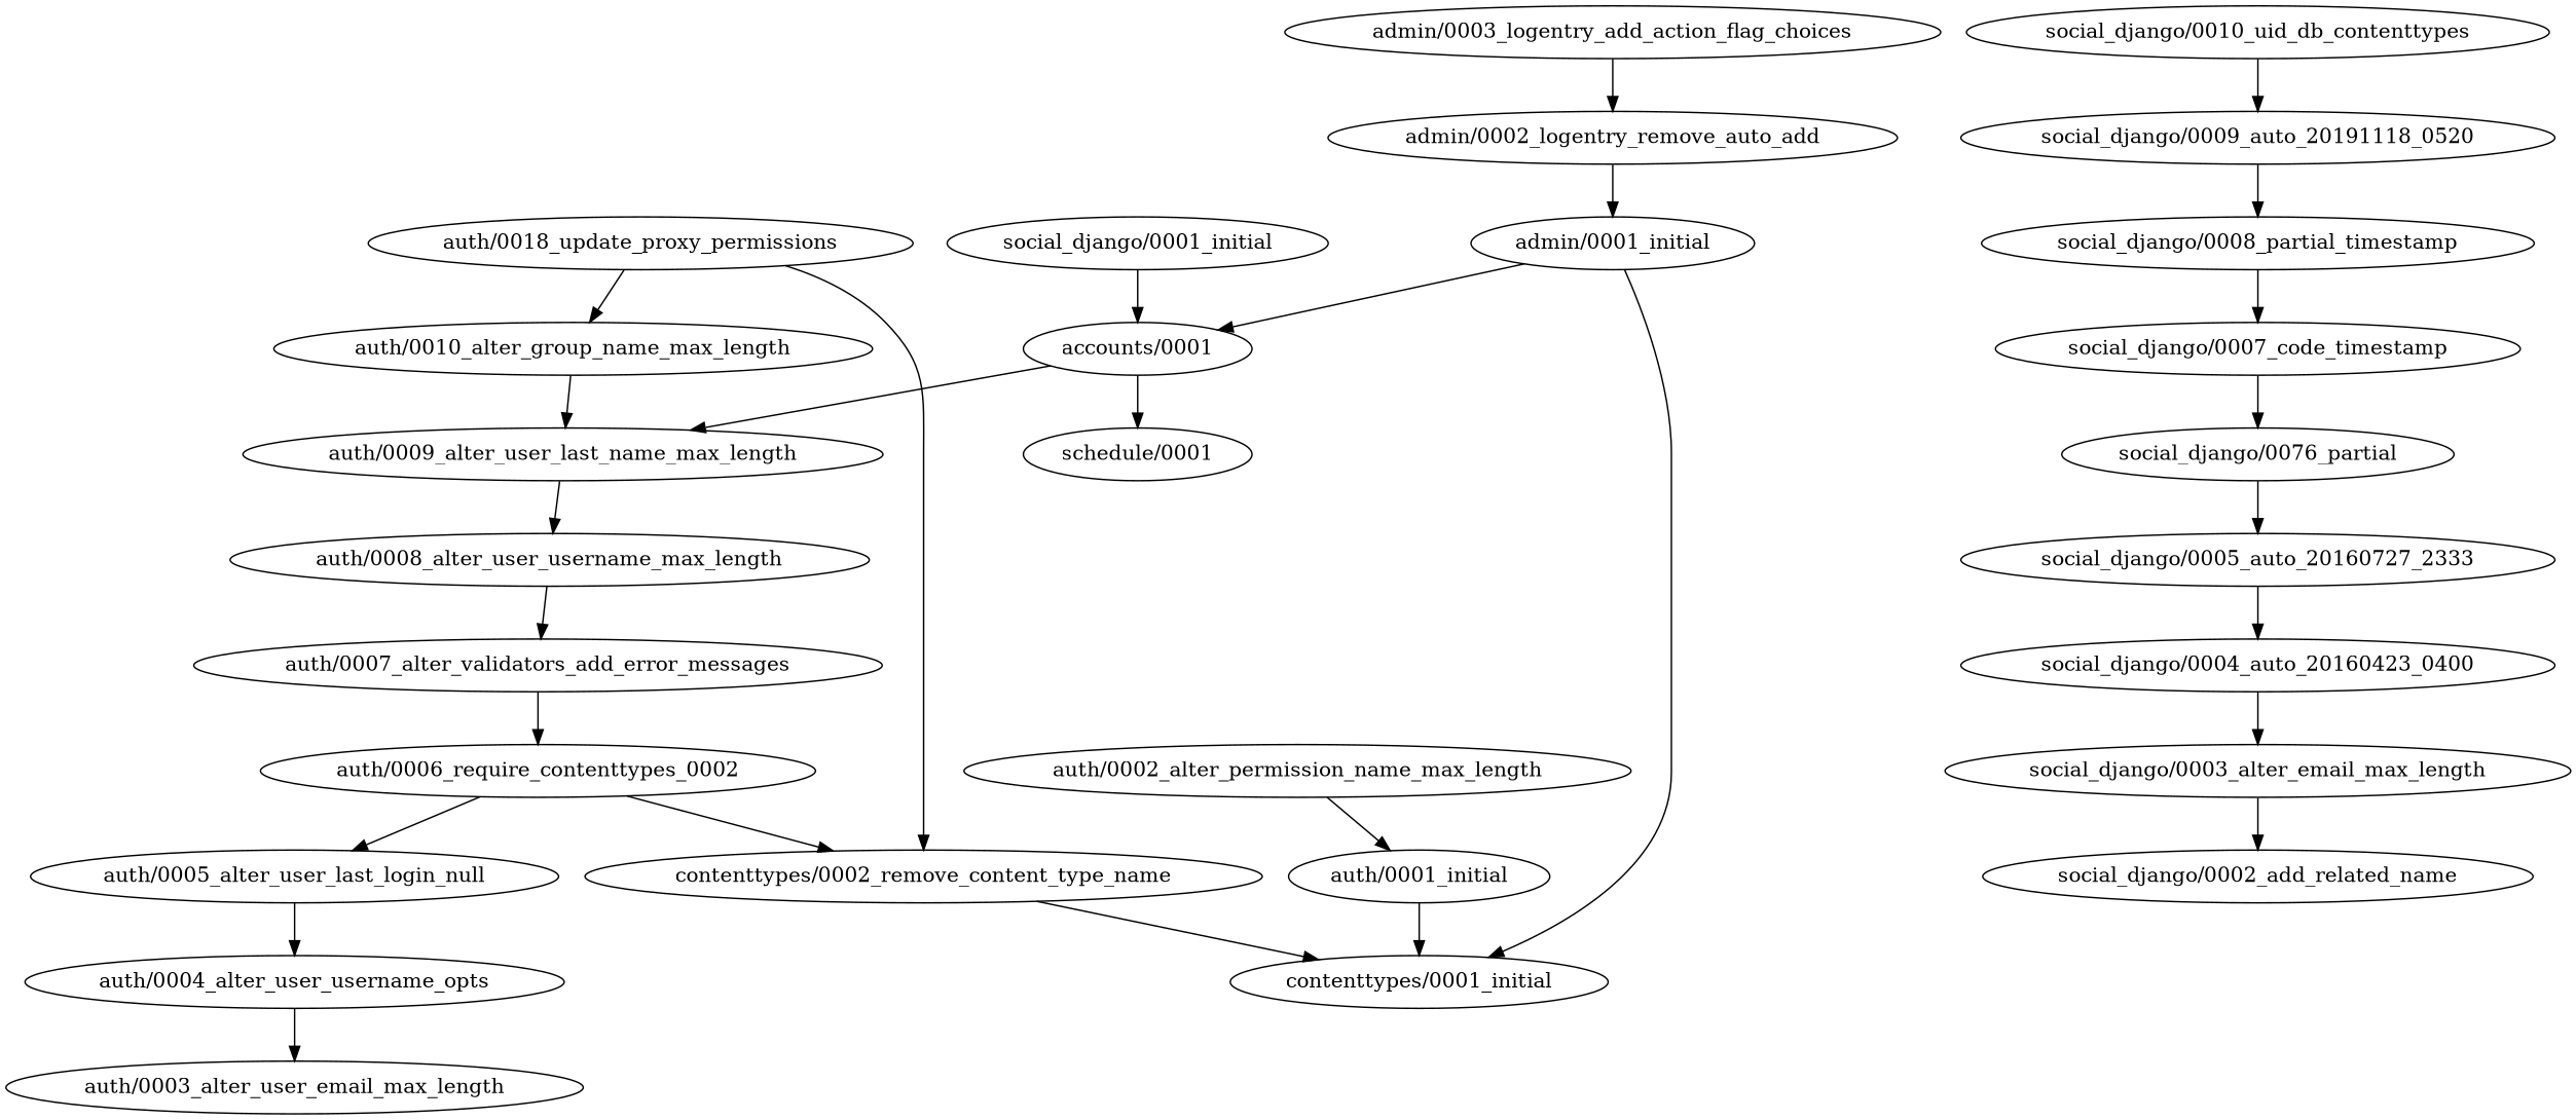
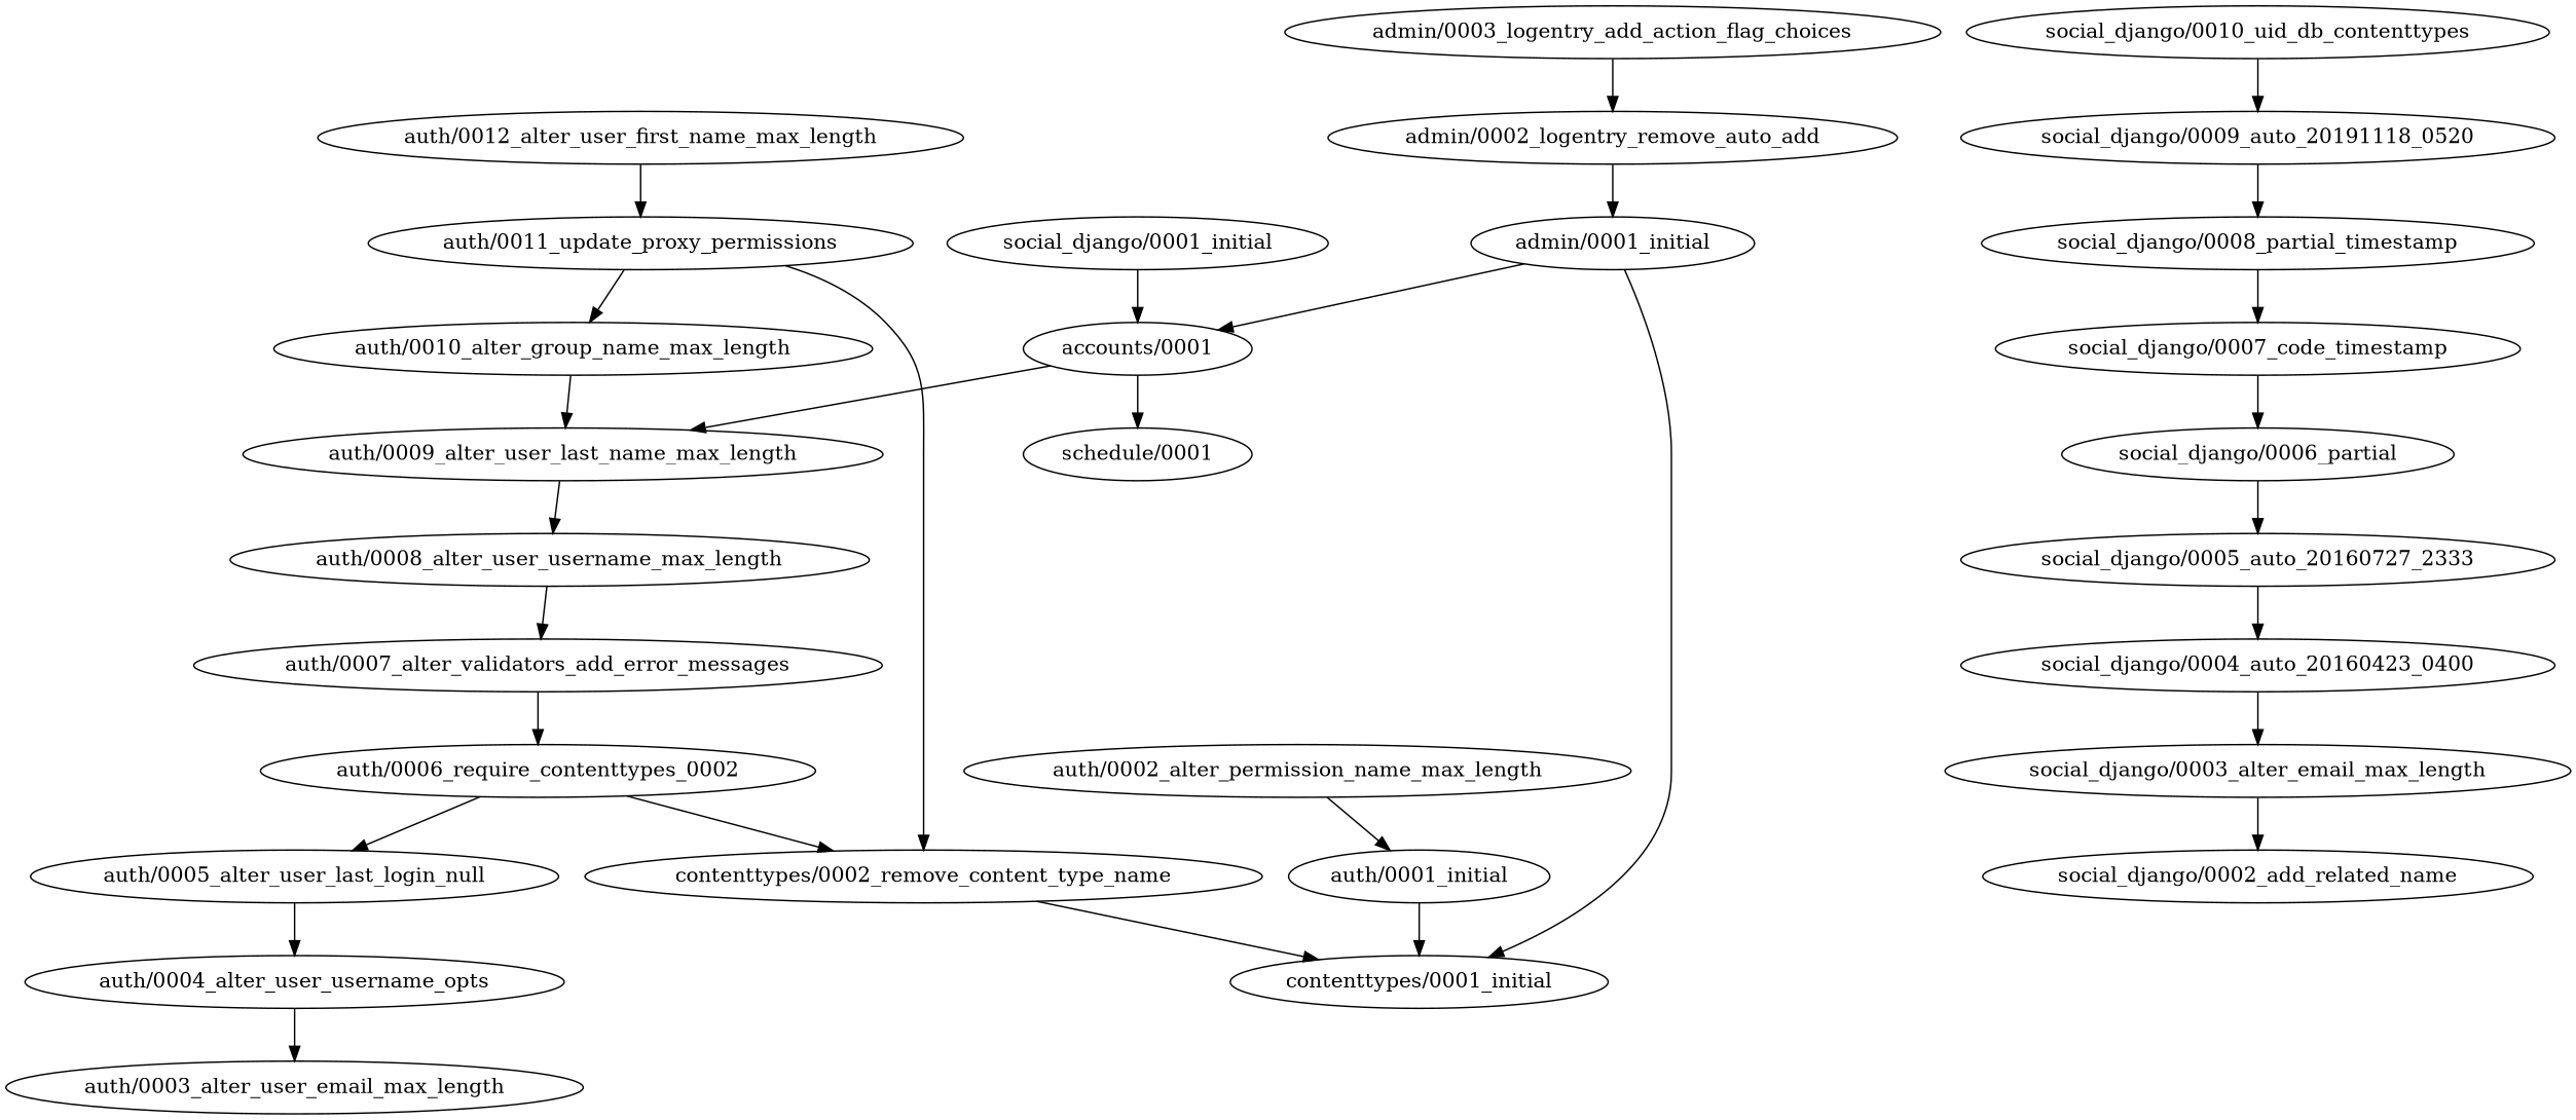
  digraph {
    n1 [label="accounts/0001"]
    n2 [label="auth/0009_alter_user_last_name_max_length"]
    n3 [label="schedule/0001"]
    n4 [label="auth/0008_alter_user_username_max_length"]
    n5 [label="admin/0001_initial"]
    n6 [label="contenttypes/0001_initial"]
    n7 [label="admin/0002_logentry_remove_auto_add"]
    n8 [label="admin/0003_logentry_add_action_flag_choices"]
    n9 [label="auth/0001_initial"]
    n10 [label="auth/0002_alter_permission_name_max_length"]
    n11 [label="auth/0003_alter_user_email_max_length"]
    n12 [label="auth/0004_alter_user_username_opts"]
    n13 [label="auth/0005_alter_user_last_login_null"]
    n14 [label="auth/0006_require_contenttypes_0002"]
    n15 [label="contenttypes/0002_remove_content_type_name"]
    n16 [label="auth/0007_alter_validators_add_error_messages"]
    n17 [label="auth/0010_alter_group_name_max_length"]
-   n18 [label="auth/0018_update_proxy_permissions"]
+   n18 [label="auth/0011_update_proxy_permissions"]
+   n19 [label="auth/0012_alter_user_first_name_max_length"]
    n20 [label="social_django/0001_initial"]
    n21 [label="social_django/0002_add_related_name"]
    n22 [label="social_django/0003_alter_email_max_length"]
    n23 [label="social_django/0004_auto_20160423_0400"]
    n24 [label="social_django/0005_auto_20160727_2333"]
-   n25 [label="social_django/0076_partial"]
+   n25 [label="social_django/0006_partial"]
    n26 [label="social_django/0007_code_timestamp"]
    n27 [label="social_django/0008_partial_timestamp"]
    n28 [label="social_django/0009_auto_20191118_0520"]
    n29 [label="social_django/0010_uid_db_contenttypes"]
    n1 -> n2
    n1 -> n3
    n2 -> n4
    n4 -> n16
    n5 -> n1
    n5 -> n6
    n7 -> n5
    n8 -> n7
    n9 -> n6
    n10 -> n9
    n12 -> n11
    n13 -> n12
    n14 -> n13
    n14 -> n15
    n15 -> n6
    n16 -> n14
    n17 -> n2
    n18 -> n15
    n18 -> n17
+   n19 -> n18
    n20 -> n1
    n22 -> n21
    n23 -> n22
    n24 -> n23
    n25 -> n24
    n26 -> n25
    n27 -> n26
    n28 -> n27
    n29 -> n28
  }
